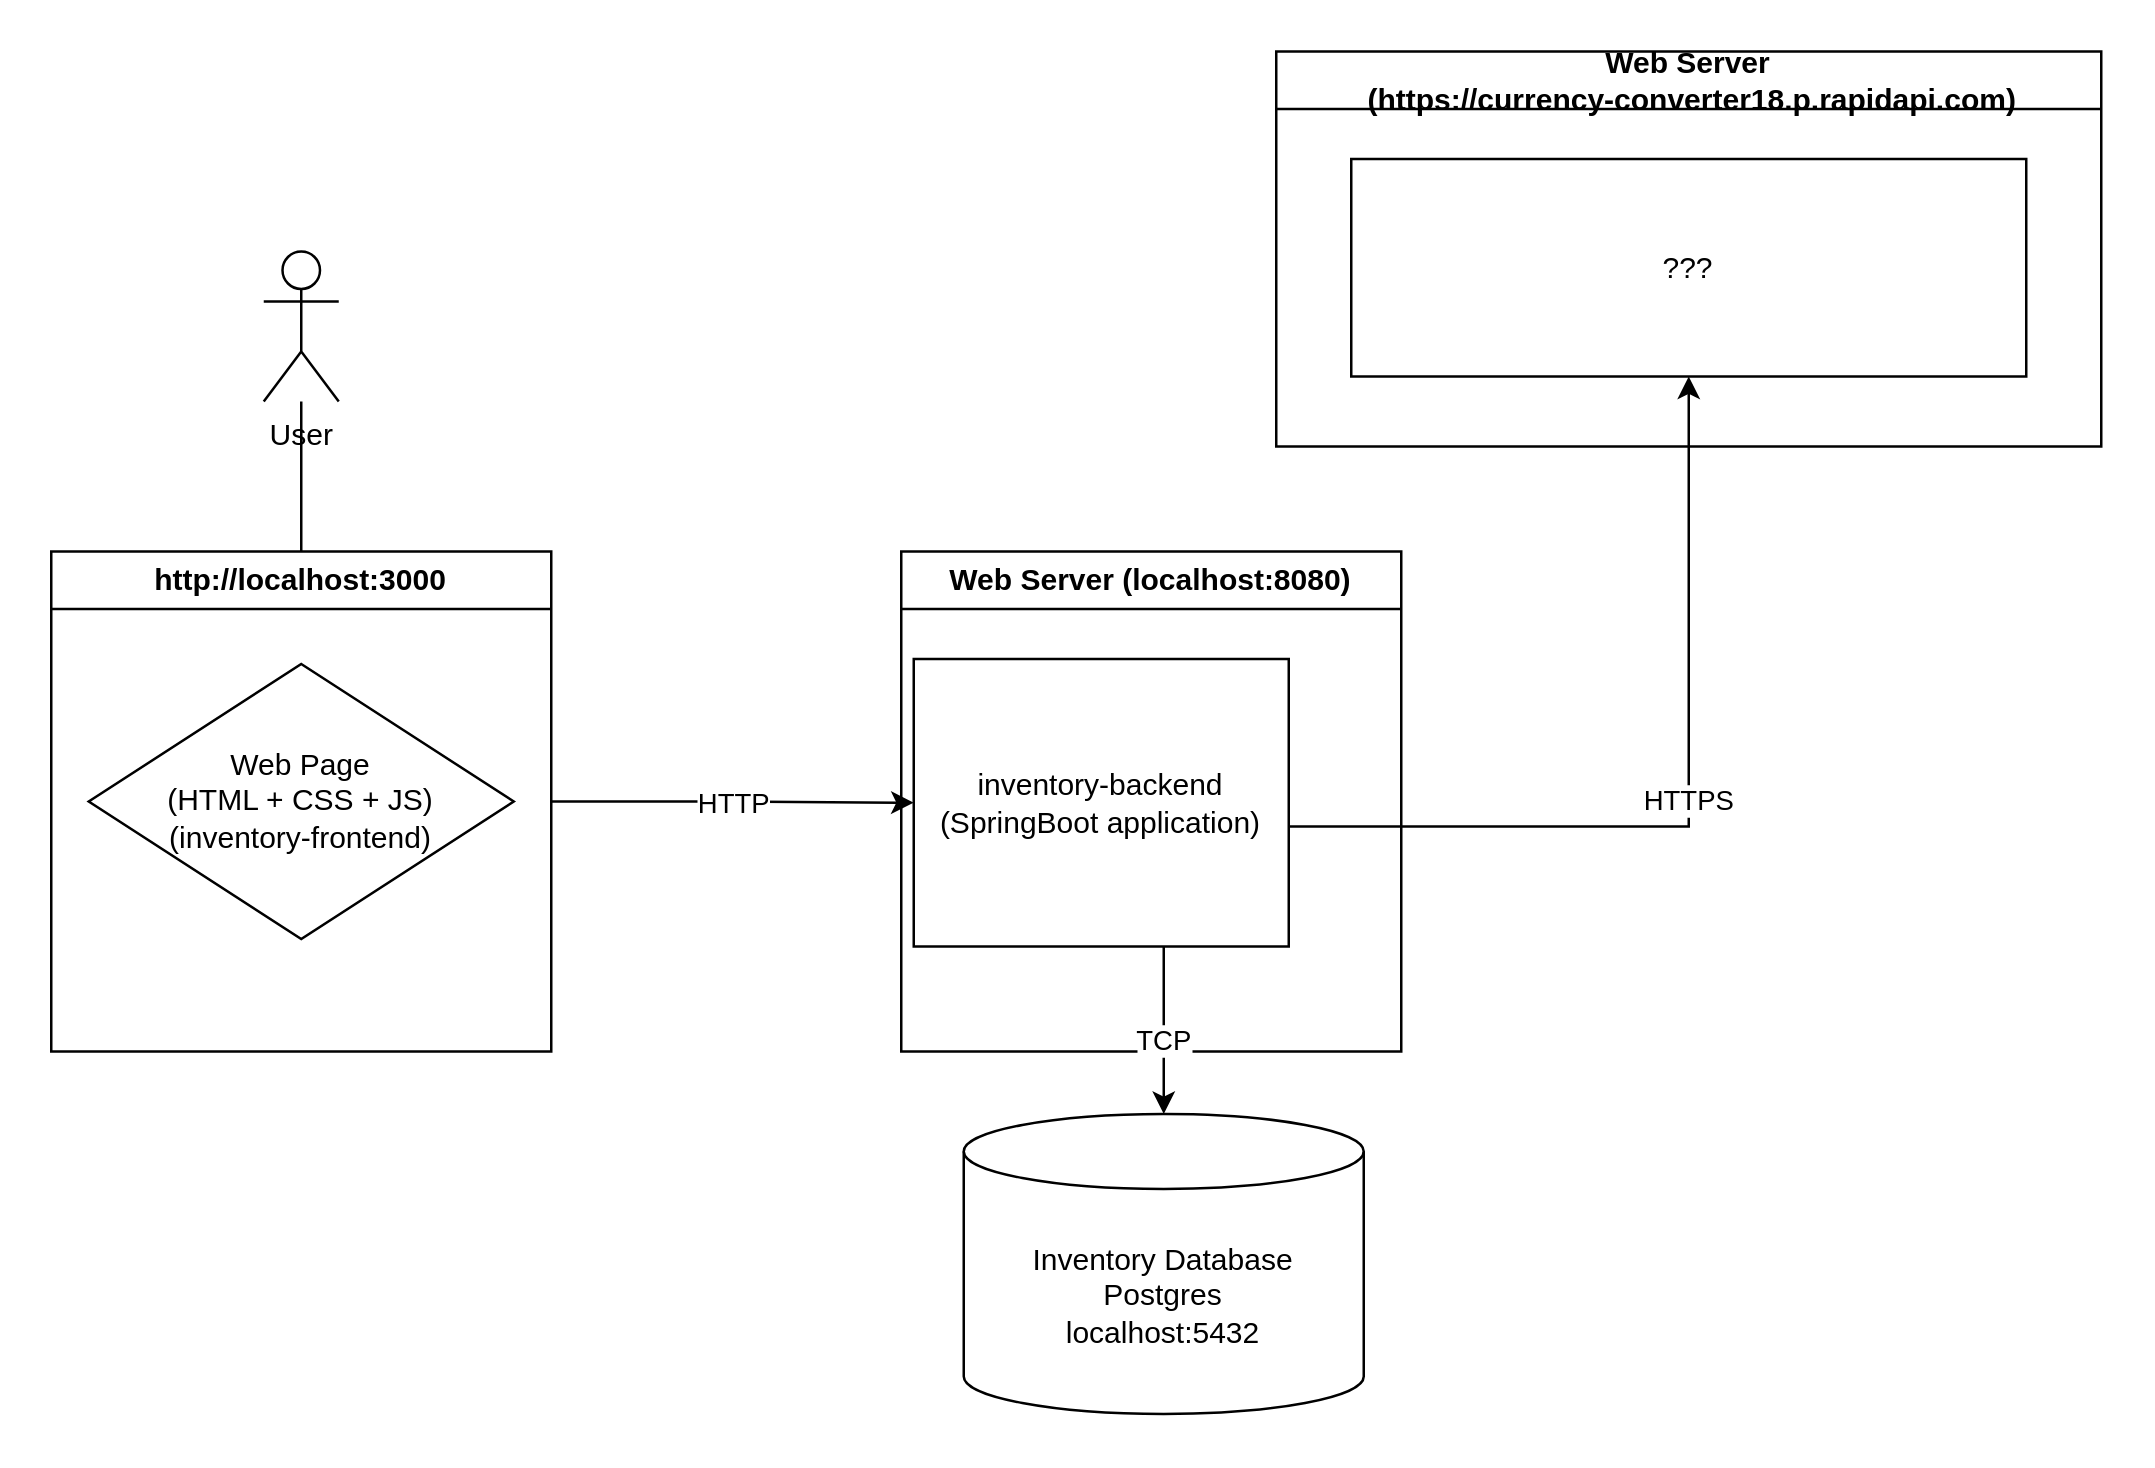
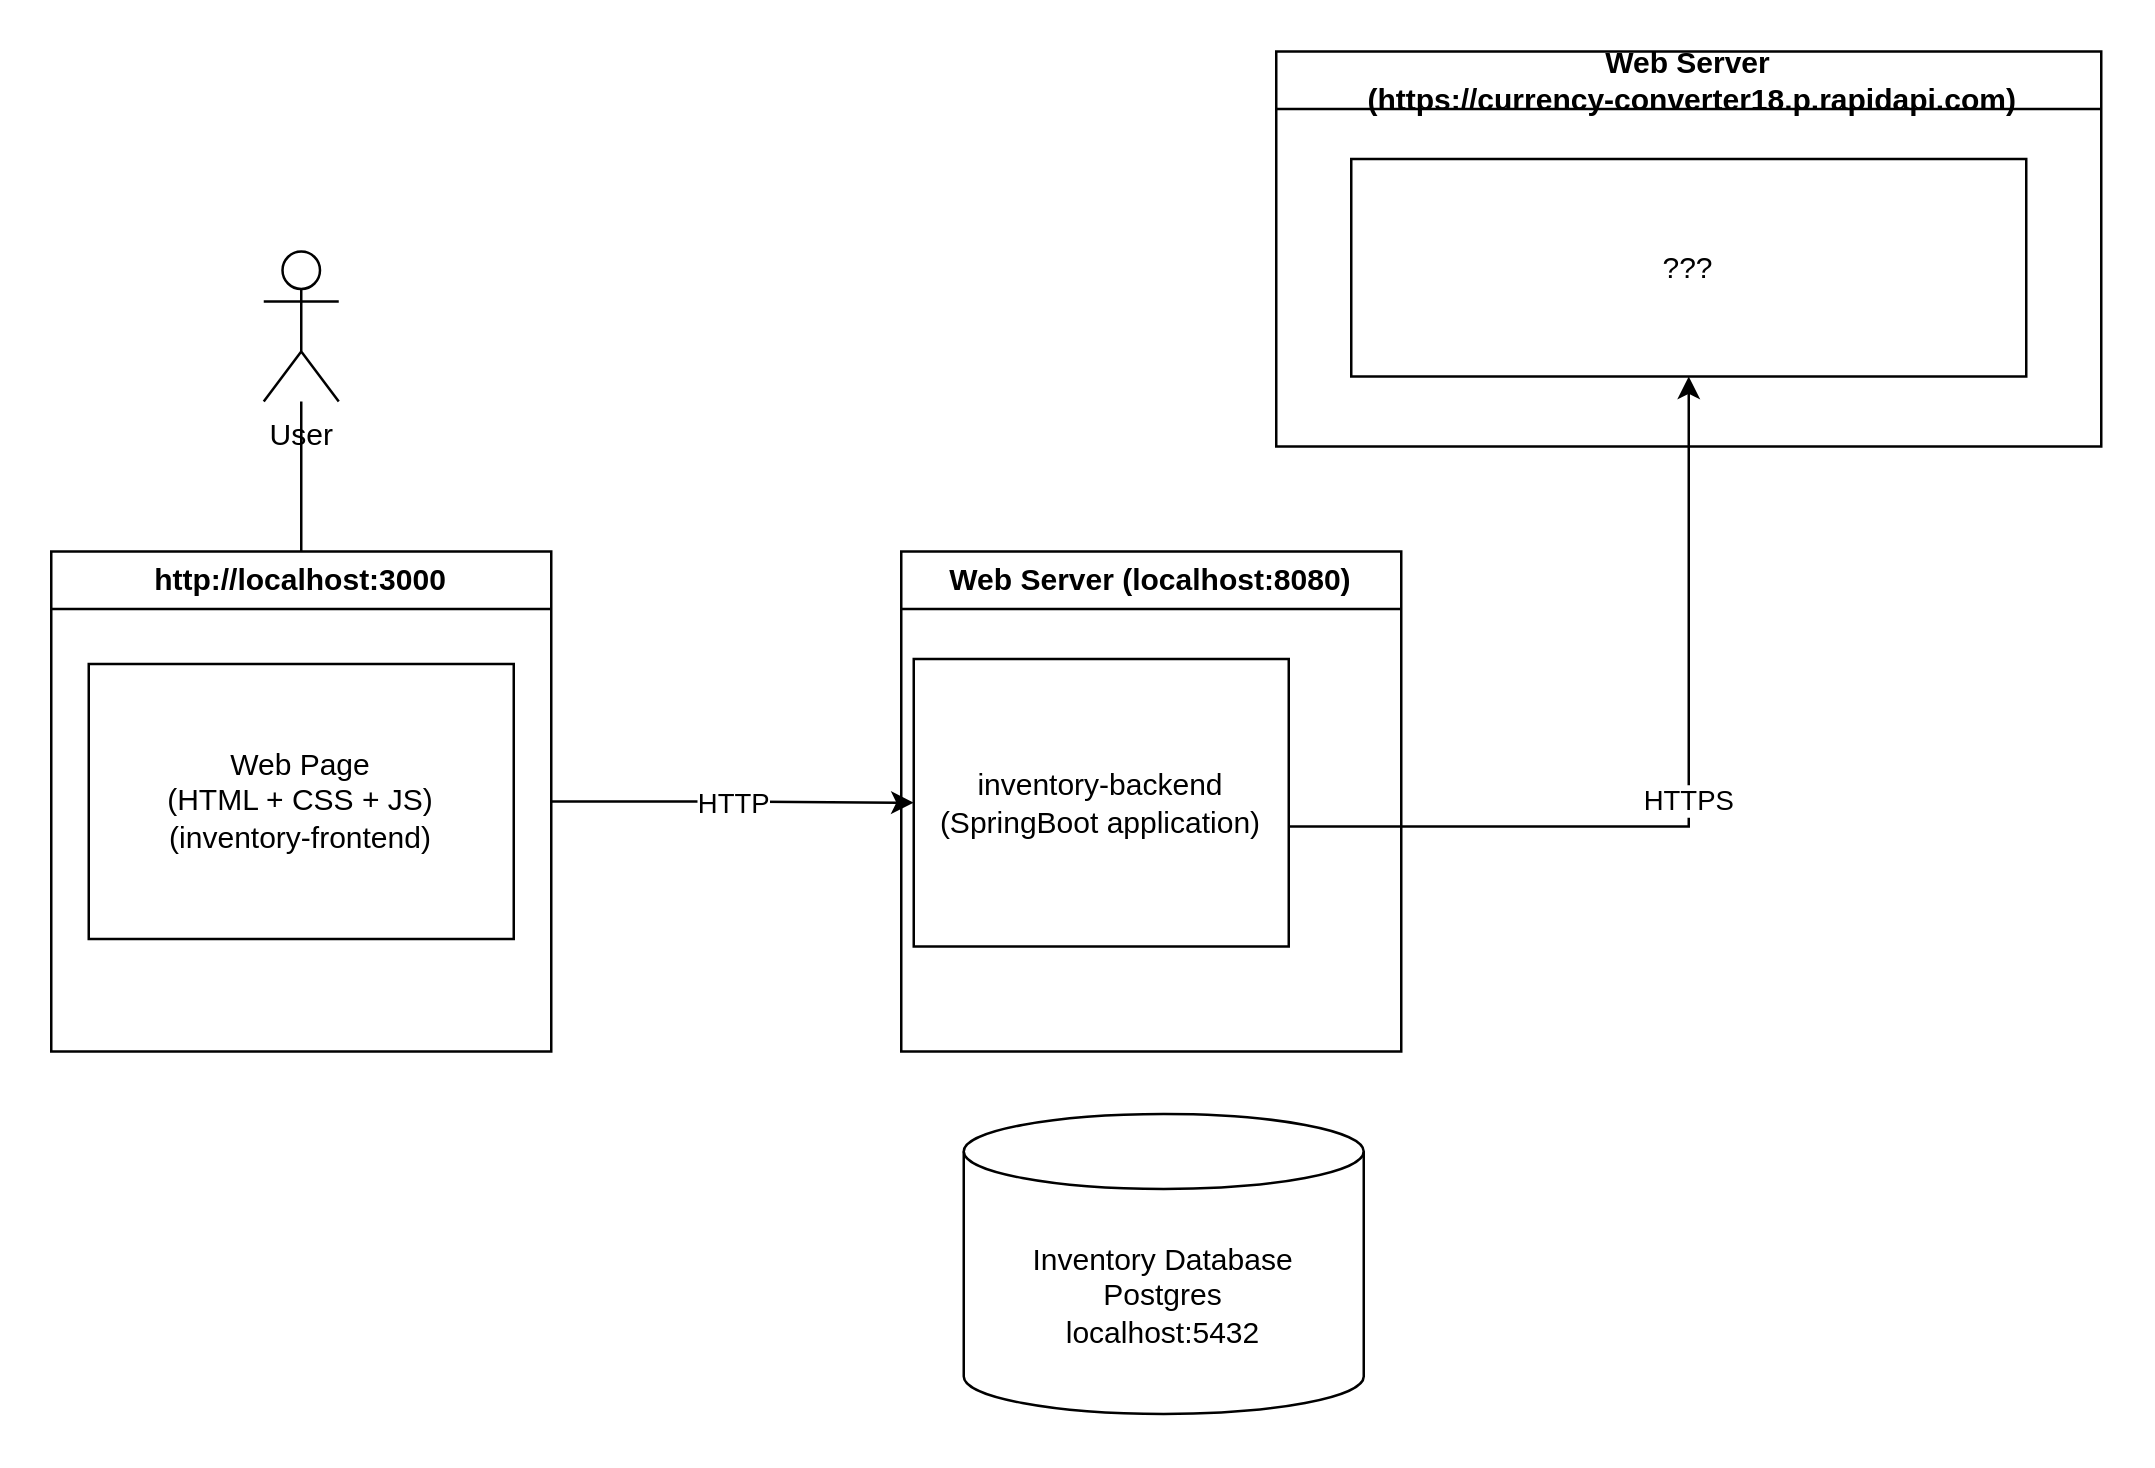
  <mxCell id="0" />
  <mxCell id="1" parent="0" />
  <mxCell id="2" value="HTTP" style="edgeStyle=orthogonalEdgeStyle;rounded=0;orthogonalLoop=1;jettySize=auto;html=1;" edge="1" parent="1" source="3" target="8"><mxGeometry relative="1" as="geometry" /></mxCell>
  <mxCell id="3" value="http://localhost:3000" style="swimlane;whiteSpace=wrap;html=1;" vertex="1" parent="1"><mxGeometry x="20" y="220" width="200" height="200" as="geometry" /></mxCell>
- <mxCell id="4" value="Web Page&lt;br&gt;(HTML + CSS + JS)&lt;br&gt;(inventory-frontend)" style="rhombus;whiteSpace=wrap;html=1;" vertex="1" parent="3"><mxGeometry x="15" y="45" width="170" height="110" as="geometry" /></mxCell>
+ <mxCell id="4" value="Web Page&lt;br&gt;(HTML + CSS + JS)&lt;br&gt;(inventory-frontend)" style="rounded=0;whiteSpace=wrap;html=1;" vertex="1" parent="3"><mxGeometry x="15" y="45" width="170" height="110" as="geometry" /></mxCell>
  <mxCell id="5" style="edgeStyle=orthogonalEdgeStyle;rounded=0;orthogonalLoop=1;jettySize=auto;html=1;entryX=0.5;entryY=0;entryDx=0;entryDy=0;endArrow=none;" edge="1" parent="1" source="6" target="3"><mxGeometry relative="1" as="geometry" /></mxCell>
  <mxCell id="6" value="User" style="shape=umlActor;verticalLabelPosition=bottom;verticalAlign=top;html=1;outlineConnect=0;" vertex="1" parent="1"><mxGeometry x="105" y="100" width="30" height="60" as="geometry" /></mxCell>
  <mxCell id="7" value="Web Server (localhost:8080)" style="swimlane;whiteSpace=wrap;html=1;" vertex="1" parent="1"><mxGeometry x="360" y="220" width="200" height="200" as="geometry" /></mxCell>
  <mxCell id="8" value="inventory-backend&lt;br&gt;(SpringBoot application)" style="rounded=0;whiteSpace=wrap;html=1;" vertex="1" parent="7"><mxGeometry x="5" y="43" width="150" height="115" as="geometry" /></mxCell>
  <mxCell id="9" value="Inventory Database&lt;br&gt;Postgres&lt;br&gt;localhost:5432" style="shape=cylinder3;whiteSpace=wrap;html=1;boundedLbl=1;backgroundOutline=1;size=15;" vertex="1" parent="1"><mxGeometry x="385" y="445" width="160" height="120" as="geometry" /></mxCell>
- <mxCell id="10" value="TCP" style="edgeStyle=orthogonalEdgeStyle;rounded=0;orthogonalLoop=1;jettySize=auto;html=1;" edge="1" parent="1" source="8" target="9"><mxGeometry x="0.13" relative="1" as="geometry"><Array as="points"><mxPoint x="465" y="430" /><mxPoint x="465" y="430" /></Array><mxPoint as="offset" /></mxGeometry></mxCell>
  <mxCell id="11" value="Web Server&lt;br&gt;&amp;nbsp;(https://currency-converter18.p.rapidapi.com&lt;span style=&quot;background-color: initial;&quot;&gt;)&lt;/span&gt;" style="swimlane;whiteSpace=wrap;html=1;" vertex="1" parent="1"><mxGeometry x="510" y="20" width="330" height="158" as="geometry" /></mxCell>
  <mxCell id="12" value="???" style="rounded=0;whiteSpace=wrap;html=1;" vertex="1" parent="11"><mxGeometry x="30" y="43" width="270" height="87" as="geometry" /></mxCell>
  <mxCell id="13" value="HTTPS" style="edgeStyle=orthogonalEdgeStyle;rounded=0;orthogonalLoop=1;jettySize=auto;html=1;entryX=0.5;entryY=1;entryDx=0;entryDy=0;" edge="1" parent="1" source="8" target="12"><mxGeometry relative="1" as="geometry"><Array as="points"><mxPoint x="675" y="330" /></Array></mxGeometry></mxCell>
